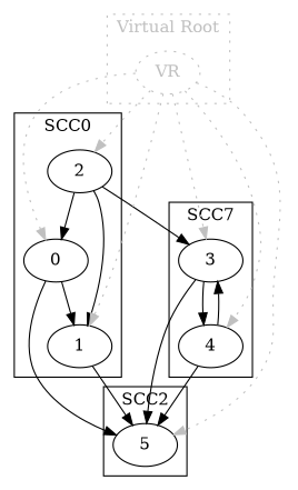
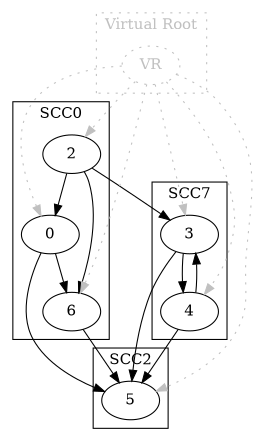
  digraph {
    0
-   1
+   1 [label=6]
    2
    VR [color=gray fontcolor=gray style=dotted]
    3
    4
    5
    subgraph cluster_1 {
      label=SCC0
      0
      1
      2
    }
    subgraph cluster_2 {
      color=gray
      fontcolor=gray
      label="Virtual Root"
      style=dotted
      VR
    }
    subgraph cluster_3 {
      label=SCC7
      3
      4
    }
    subgraph cluster_4 {
      label=SCC2
      5
    }
    0 -> 1
    0 -> 5
    1 -> 5
    2 -> 0
    2 -> 1
    2 -> 3
    VR -> 0 [color=gray style=dotted]
    VR -> 1 [color=gray style=dotted]
    VR -> 2 [color=gray style=dotted]
    VR -> 3 [color=gray style=dotted]
    VR -> 4 [color=gray style=dotted]
    VR -> 5 [color=gray style=dotted]
    3 -> 4
    3 -> 5
    4 -> 3
    4 -> 5
  }
